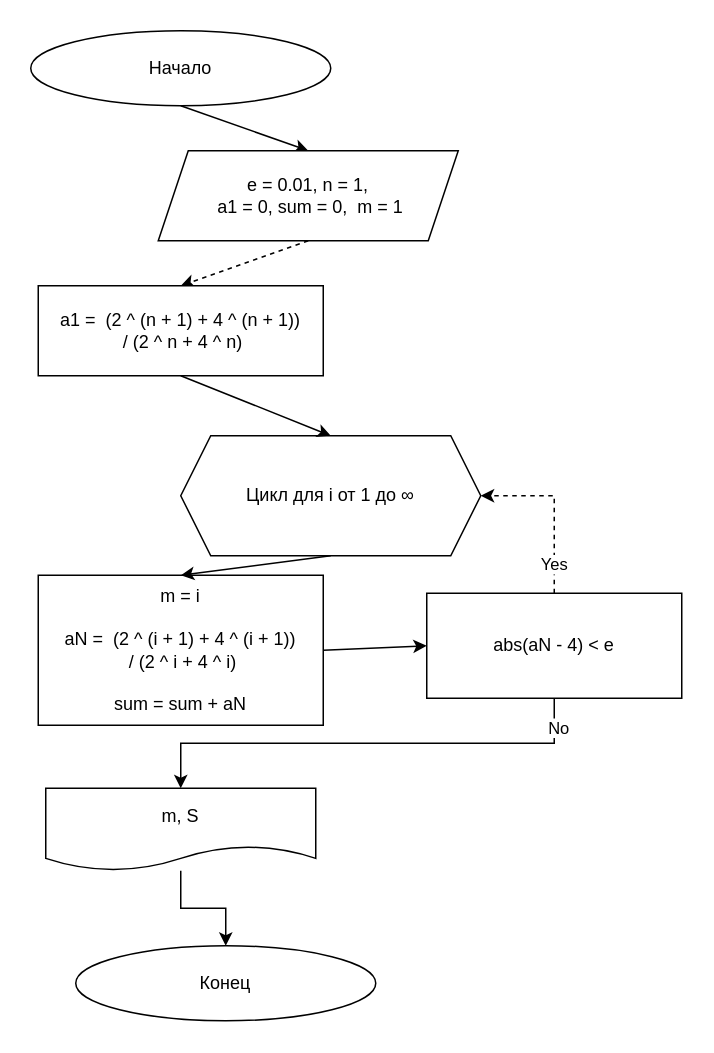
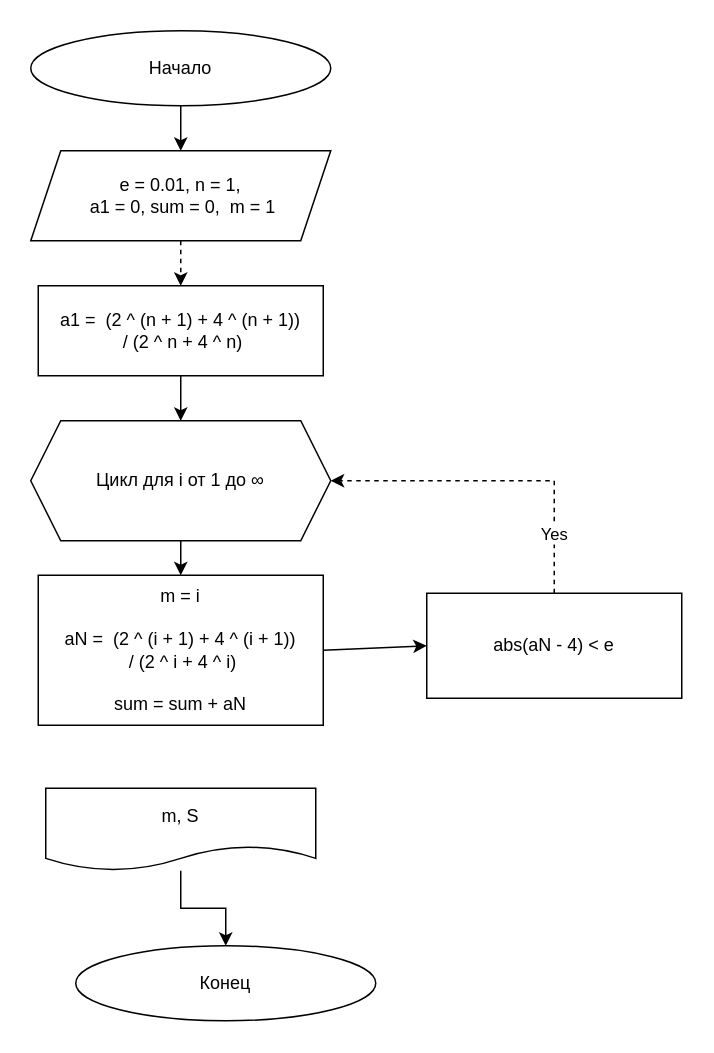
  <mxCell id="0" />
  <mxCell id="1" parent="0" />
  <mxCell id="2" value="" style="endArrow=classic;html=1;exitX=0.5;exitY=1;exitDx=0;exitDy=0;entryX=0.5;entryY=0;entryDx=0;entryDy=0;" edge="1" parent="1" target="3"><mxGeometry width="50" height="50" relative="1" as="geometry"><mxPoint x="120" y="70" as="sourcePoint" /><mxPoint x="120" y="110" as="targetPoint" /></mxGeometry></mxCell>
- <mxCell id="3" value="&lt;span&gt;e = 0.01, n = 1,&lt;br&gt;&lt;/span&gt;&lt;span&gt;&amp;nbsp;a1 = 0, sum = 0, &amp;nbsp;m = 1&lt;/span&gt;" style="shape=parallelogram;perimeter=parallelogramPerimeter;whiteSpace=wrap;html=1;fixedSize=1;" vertex="1" parent="1"><mxGeometry x="105" y="100" width="200" height="60" as="geometry" /></mxCell>
- <mxCell id="4" value="Цикл для i от 1 до&amp;nbsp;∞" style="shape=hexagon;perimeter=hexagonPerimeter2;whiteSpace=wrap;html=1;fixedSize=1;" vertex="1" parent="1"><mxGeometry x="120" y="290" width="200" height="80" as="geometry" /></mxCell>
+ <mxCell id="3" value="&lt;span&gt;e = 0.01, n = 1,&lt;br&gt;&lt;/span&gt;&lt;span&gt;&amp;nbsp;a1 = 0, sum = 0, &amp;nbsp;m = 1&lt;/span&gt;" style="shape=parallelogram;perimeter=parallelogramPerimeter;whiteSpace=wrap;html=1;fixedSize=1;" vertex="1" parent="1"><mxGeometry x="20" y="100" width="200" height="60" as="geometry" /></mxCell>
+ <mxCell id="4" value="Цикл для i от 1 до&amp;nbsp;∞" style="shape=hexagon;perimeter=hexagonPerimeter2;whiteSpace=wrap;html=1;fixedSize=1;" vertex="1" parent="1"><mxGeometry x="20" y="280" width="200" height="80" as="geometry" /></mxCell>
  <mxCell id="5" value="" style="endArrow=classic;html=1;exitX=0.5;exitY=1;exitDx=0;exitDy=0;entryX=0.5;entryY=0;entryDx=0;entryDy=0;dashed=1;" edge="1" parent="1" source="3" target="6"><mxGeometry width="50" height="50" relative="1" as="geometry"><mxPoint x="110" y="240" as="sourcePoint" /><mxPoint x="170" y="210" as="targetPoint" /></mxGeometry></mxCell>
  <mxCell id="6" value="a1 = &amp;nbsp;(2 ^ (n + 1) + 4 ^ (n + 1))&lt;br&gt;&amp;nbsp;/ (2 ^ n + 4 ^ n)" style="rounded=0;whiteSpace=wrap;html=1;" vertex="1" parent="1"><mxGeometry x="25" y="190" width="190" height="60" as="geometry" /></mxCell>
  <mxCell id="7" value="m = i&lt;br&gt;&lt;br&gt;aN = &amp;nbsp;(2 ^ (i + 1) + 4 ^ (i + 1))&lt;br&gt;&amp;nbsp;/ (2 ^ i + 4 ^ i)&lt;br&gt;&lt;br&gt;sum = sum + aN" style="rounded=0;whiteSpace=wrap;html=1;" vertex="1" parent="1"><mxGeometry x="25" y="383" width="190" height="100" as="geometry" /></mxCell>
  <mxCell id="8" value="" style="endArrow=classic;html=1;exitX=0.5;exitY=1;exitDx=0;exitDy=0;entryX=0.5;entryY=0;entryDx=0;entryDy=0;" edge="1" parent="1" source="6" target="4"><mxGeometry width="50" height="50" relative="1" as="geometry"><mxPoint x="130" y="170" as="sourcePoint" /><mxPoint x="130" y="200" as="targetPoint" /></mxGeometry></mxCell>
  <mxCell id="9" value="" style="endArrow=classic;html=1;entryX=0.5;entryY=0;entryDx=0;entryDy=0;exitX=0.5;exitY=1;exitDx=0;exitDy=0;" edge="1" parent="1" source="4" target="7"><mxGeometry width="50" height="50" relative="1" as="geometry"><mxPoint x="-110" y="460" as="sourcePoint" /><mxPoint x="-60" y="410" as="targetPoint" /></mxGeometry></mxCell>
  <mxCell id="10" style="edgeStyle=orthogonalEdgeStyle;rounded=0;orthogonalLoop=1;jettySize=auto;html=1;exitX=0.5;exitY=0;exitDx=0;exitDy=0;entryX=1;entryY=0.5;entryDx=0;entryDy=0;dashed=1;" edge="1" parent="1" source="14" target="4"><mxGeometry relative="1" as="geometry" /></mxCell>
  <mxCell id="11" value="Yes" style="edgeLabel;html=1;align=center;verticalAlign=middle;resizable=0;points=[];" vertex="1" connectable="0" parent="10"><mxGeometry x="-0.642" y="1" relative="1" as="geometry"><mxPoint as="offset" /></mxGeometry></mxCell>
- <mxCell id="12" style="edgeStyle=orthogonalEdgeStyle;rounded=0;orthogonalLoop=1;jettySize=auto;html=1;exitX=0.5;exitY=1;exitDx=0;exitDy=0;entryX=0.5;entryY=0;entryDx=0;entryDy=0;" edge="1" parent="1" source="14" target="17"><mxGeometry relative="1" as="geometry" /></mxCell>
- <mxCell id="13" value="No" style="edgeLabel;html=1;align=center;verticalAlign=middle;resizable=0;points=[];" vertex="1" connectable="0" parent="12"><mxGeometry x="-0.877" y="2" relative="1" as="geometry"><mxPoint as="offset" /></mxGeometry></mxCell>
  <mxCell id="14" value="abs(aN - 4) &amp;lt; e" style="whiteSpace=wrap;html=1;rounded=0;" vertex="1" parent="1"><mxGeometry x="284" y="395" width="170" height="70" as="geometry" /></mxCell>
  <mxCell id="15" value="" style="endArrow=classic;html=1;entryX=0;entryY=0.5;entryDx=0;entryDy=0;exitX=1;exitY=0.5;exitDx=0;exitDy=0;" edge="1" parent="1" source="7" target="14"><mxGeometry width="50" height="50" relative="1" as="geometry"><mxPoint x="190" y="540" as="sourcePoint" /><mxPoint x="240" y="490" as="targetPoint" /></mxGeometry></mxCell>
  <mxCell id="16" style="edgeStyle=orthogonalEdgeStyle;rounded=0;orthogonalLoop=1;jettySize=auto;html=1;entryX=0.5;entryY=0;entryDx=0;entryDy=0;" edge="1" parent="1" source="17" target="19"><mxGeometry relative="1" as="geometry" /></mxCell>
  <mxCell id="17" value="m, S" style="shape=document;whiteSpace=wrap;html=1;boundedLbl=1;" vertex="1" parent="1"><mxGeometry x="30" y="525" width="180" height="55" as="geometry" /></mxCell>
  <mxCell id="18" value="Начало" style="ellipse;whiteSpace=wrap;html=1;" vertex="1" parent="1"><mxGeometry x="20" y="20" width="200" height="50" as="geometry" /></mxCell>
  <mxCell id="19" value="Конец" style="ellipse;whiteSpace=wrap;html=1;" vertex="1" parent="1"><mxGeometry x="50" y="630" width="200" height="50" as="geometry" /></mxCell>
